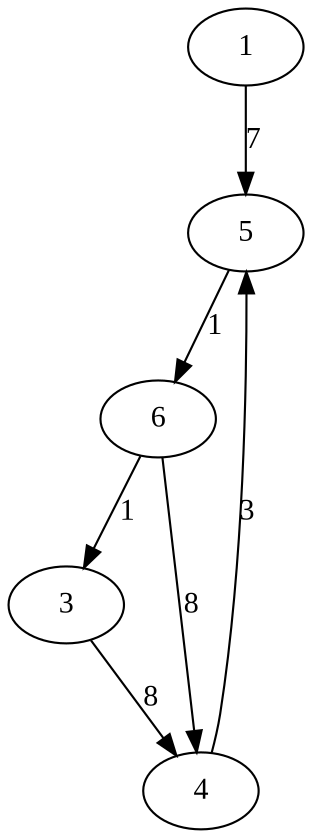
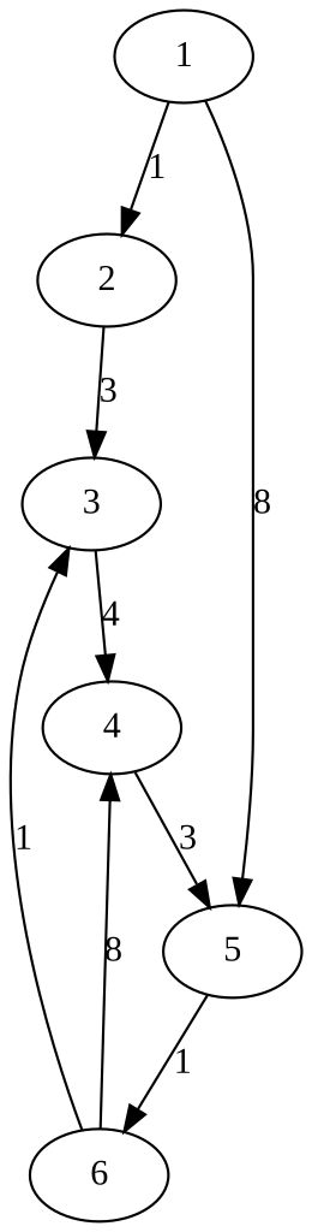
  digraph {
    fontname="Liberation Serif"
    node [fontname="Liberation Serif"]
    edge [fontname="Liberation Serif"]
    1
+   2
    5
    3
    6
    4
-   1 -> 5 [label=7]
+   1 -> 2 [label=1]
+   1 -> 5 [label=8]
+   2 -> 3 [label=3]
    5 -> 6 [label=1]
-   3 -> 4 [label=8]
+   3 -> 4 [label=4]
    6 -> 3 [label=1]
    6 -> 4 [label=8]
    4 -> 5 [label=3]
  }
